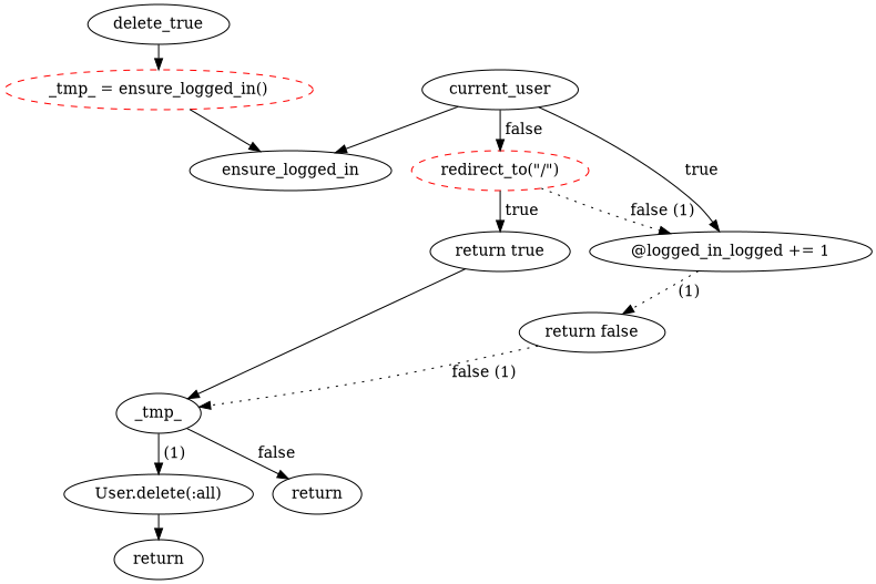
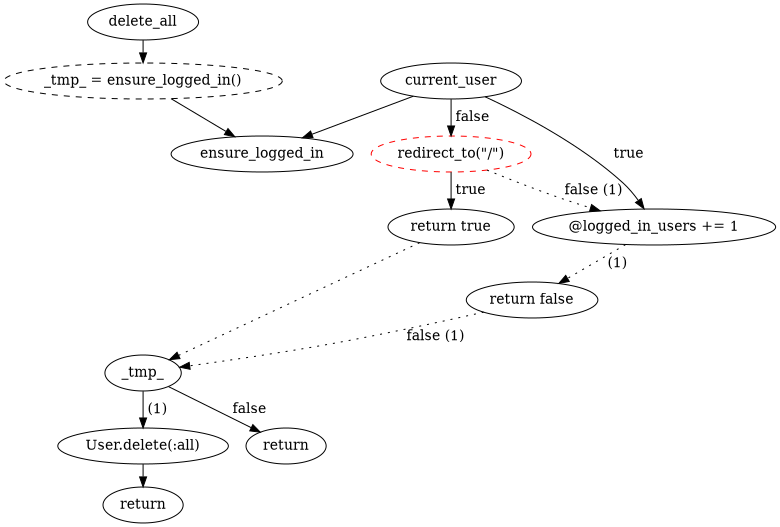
  digraph {
    compound=true
    fontsize=20
    ranksep=.3
-   n1 [label=delete_true]
-   n2 [color=red label="_tmp_ = ensure_logged_in()" style=dashed]
+   n1 [label=delete_all]
+   n2 [color=black label="_tmp_ = ensure_logged_in()" style=dashed]
    n3 [label=_tmp_]
    n4 [label="User.delete(:all)"]
    n5 [label=return]
    n6 [label=return]
    n7 [label=ensure_logged_in]
    n8 [label=current_user]
    n9 [color=red label="redirect_to(\"/\")" style=dashed]
    n10 [label="return true"]
-   n11 [label="@logged_in_logged += 1"]
+   n11 [label="@logged_in_users += 1"]
    n12 [label="return false"]
    subgraph sub_1 {
      n1
      n2
      n3
      n4
      n5
      n6
    }
    subgraph sub_2 {
      n7
      n8
      n9
      n10
      n11
      n12
    }
    n1 -> n2
    n2 -> n3 [style=invis weight=8]
    n2 -> n7
    n3 -> n4 [label=" (1)" weight=8]
    n3 -> n5 [label=" false"]
    n4 -> n6
    n8 -> n7 [weight=8]
    n8 -> n9 [label=" false" weight=8]
    n8 -> n11 [label=" true"]
    n9 -> n10 [label=" true" weight=8]
    n9 -> n11 [label=" false (1)" style=dotted]
-   n10 -> n3
+   n10 -> n3 [style=dotted]
    n11 -> n12 [label=" (1)" style=dotted]
    n12 -> n3 [label=" false (1)" style=dotted]
  }
